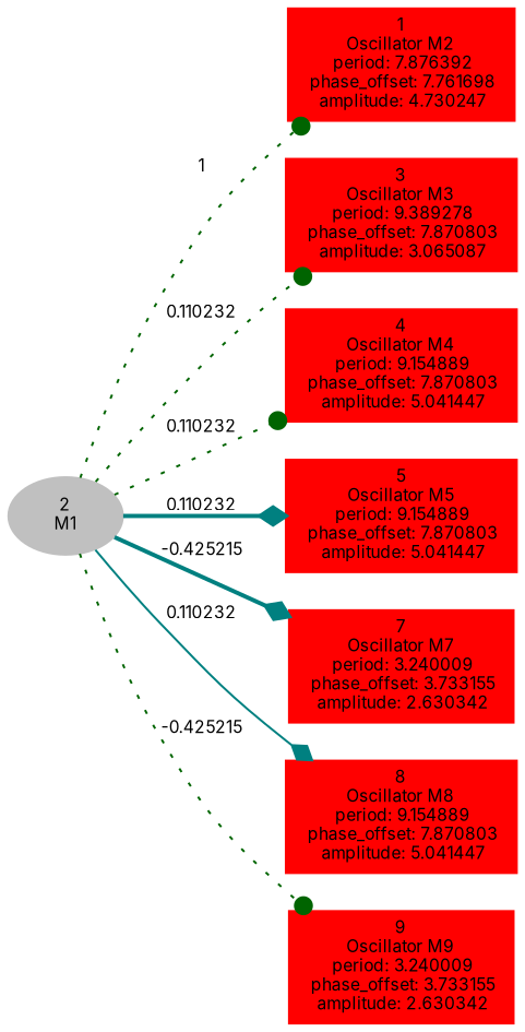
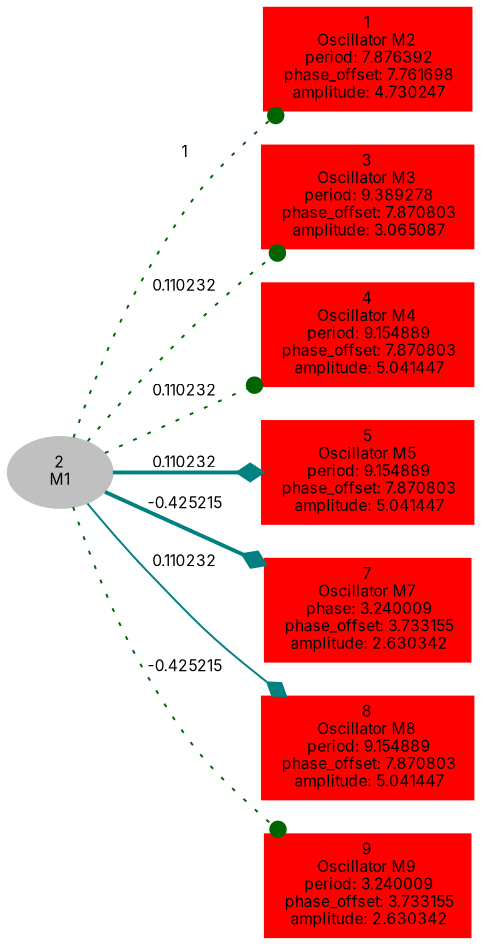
  digraph {
    fontname=Inter
    forcelabels=true
    rankdir=LR
    node [color=red fontname=Inter fontsize=8 shape=box style=filled]
    edge [arrowhead=dot color=darkgreen fontname=Inter fontsize=8 style=dotted]
    n1 [label=<1<BR />Oscillator M2<BR /> period: 7.876392<BR /> phase_offset: 7.761698<BR /> amplitude: 4.730247>]
    n2 [color=grey label=<2<BR/>M1> shape=""]
    n3 [label=<3<BR />Oscillator M3<BR /> period: 9.389278<BR /> phase_offset: 7.870803<BR /> amplitude: 3.065087>]
    n4 [label=<4<BR />Oscillator M4<BR /> period: 9.154889<BR /> phase_offset: 7.870803<BR /> amplitude: 5.041447>]
    n5 [label=<5<BR />Oscillator M5<BR /> period: 9.154889<BR /> phase_offset: 7.870803<BR /> amplitude: 5.041447>]
-   n6 [label=<7<BR />Oscillator M7<BR /> period: 3.240009<BR /> phase_offset: 3.733155<BR /> amplitude: 2.630342>]
+   n6 [label=<7<BR />Oscillator M7<BR /> phase: 3.240009<BR /> phase_offset: 3.733155<BR /> amplitude: 2.630342>]
    n7 [label=<8<BR />Oscillator M8<BR /> period: 9.154889<BR /> phase_offset: 7.870803<BR /> amplitude: 5.041447>]
    n8 [label=<9<BR />Oscillator M9<BR /> period: 3.240009<BR /> phase_offset: 3.733155<BR /> amplitude: 2.630342>]
    n2 -> n1 [label="1 "]
    n2 -> n3 [label="0.110232 "]
    n2 -> n4 [label="0.110232 "]
    n2 -> n5 [arrowhead=diamond color=teal label="0.110232 " style=bold]
    n2 -> n6 [arrowhead=diamond color=teal label="-0.425215 " style=bold]
    n2 -> n7 [arrowhead=diamond color=teal label="0.110232 " style=solid]
    n2 -> n8 [label="-0.425215 "]
  }
